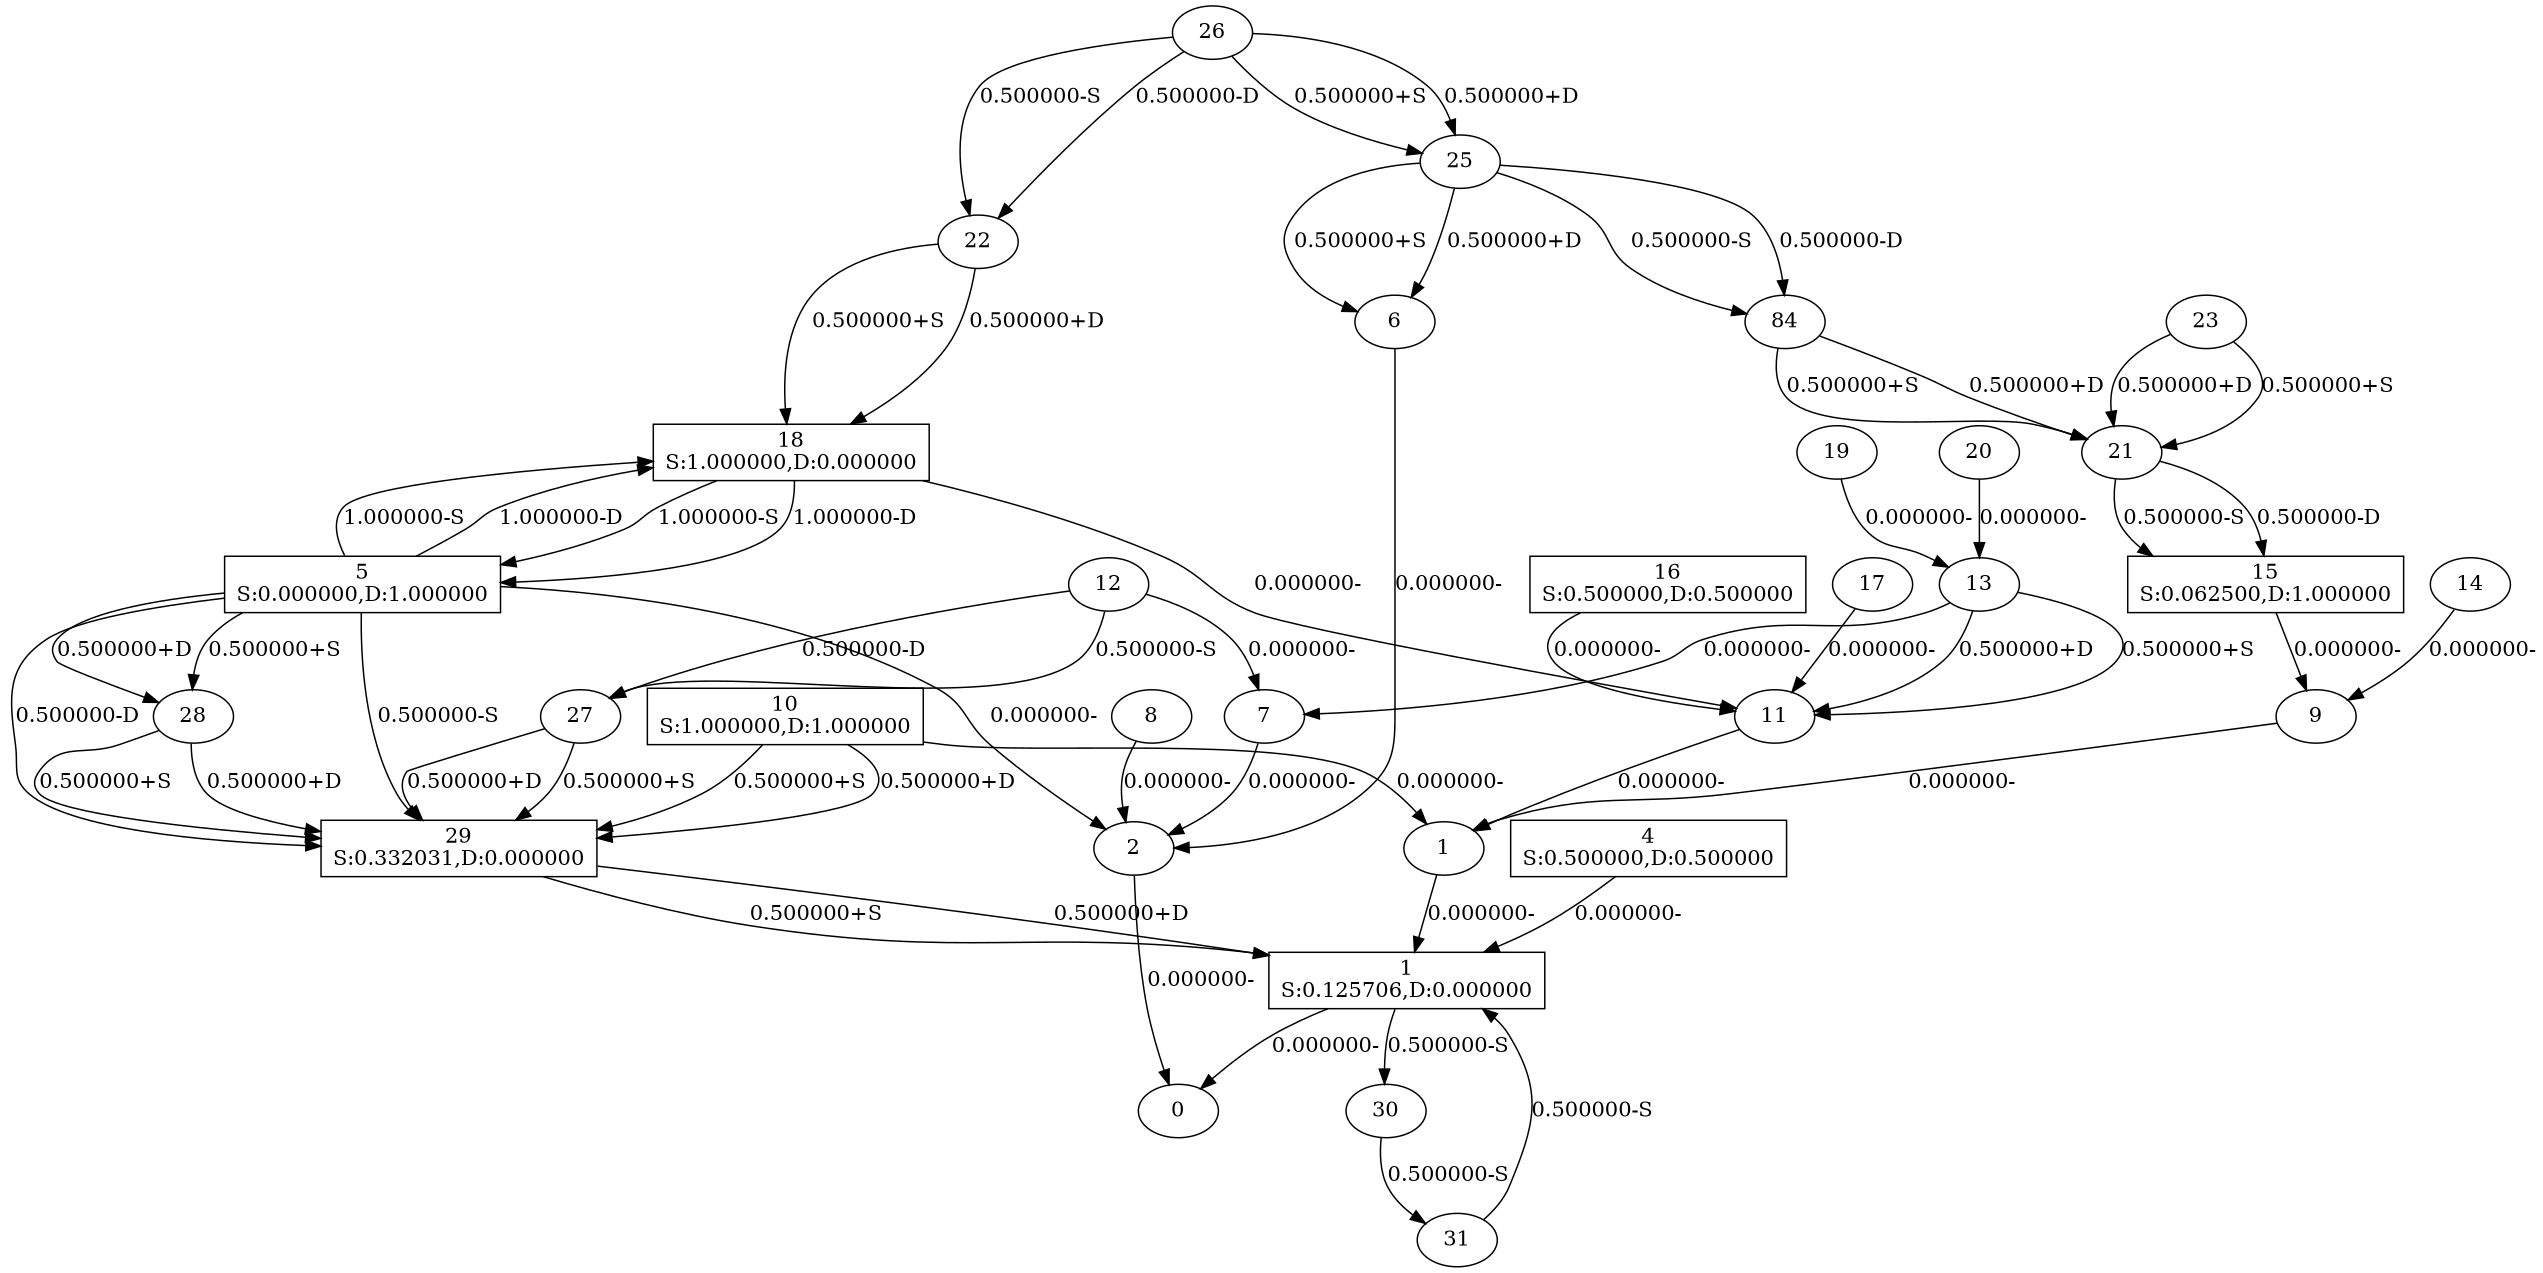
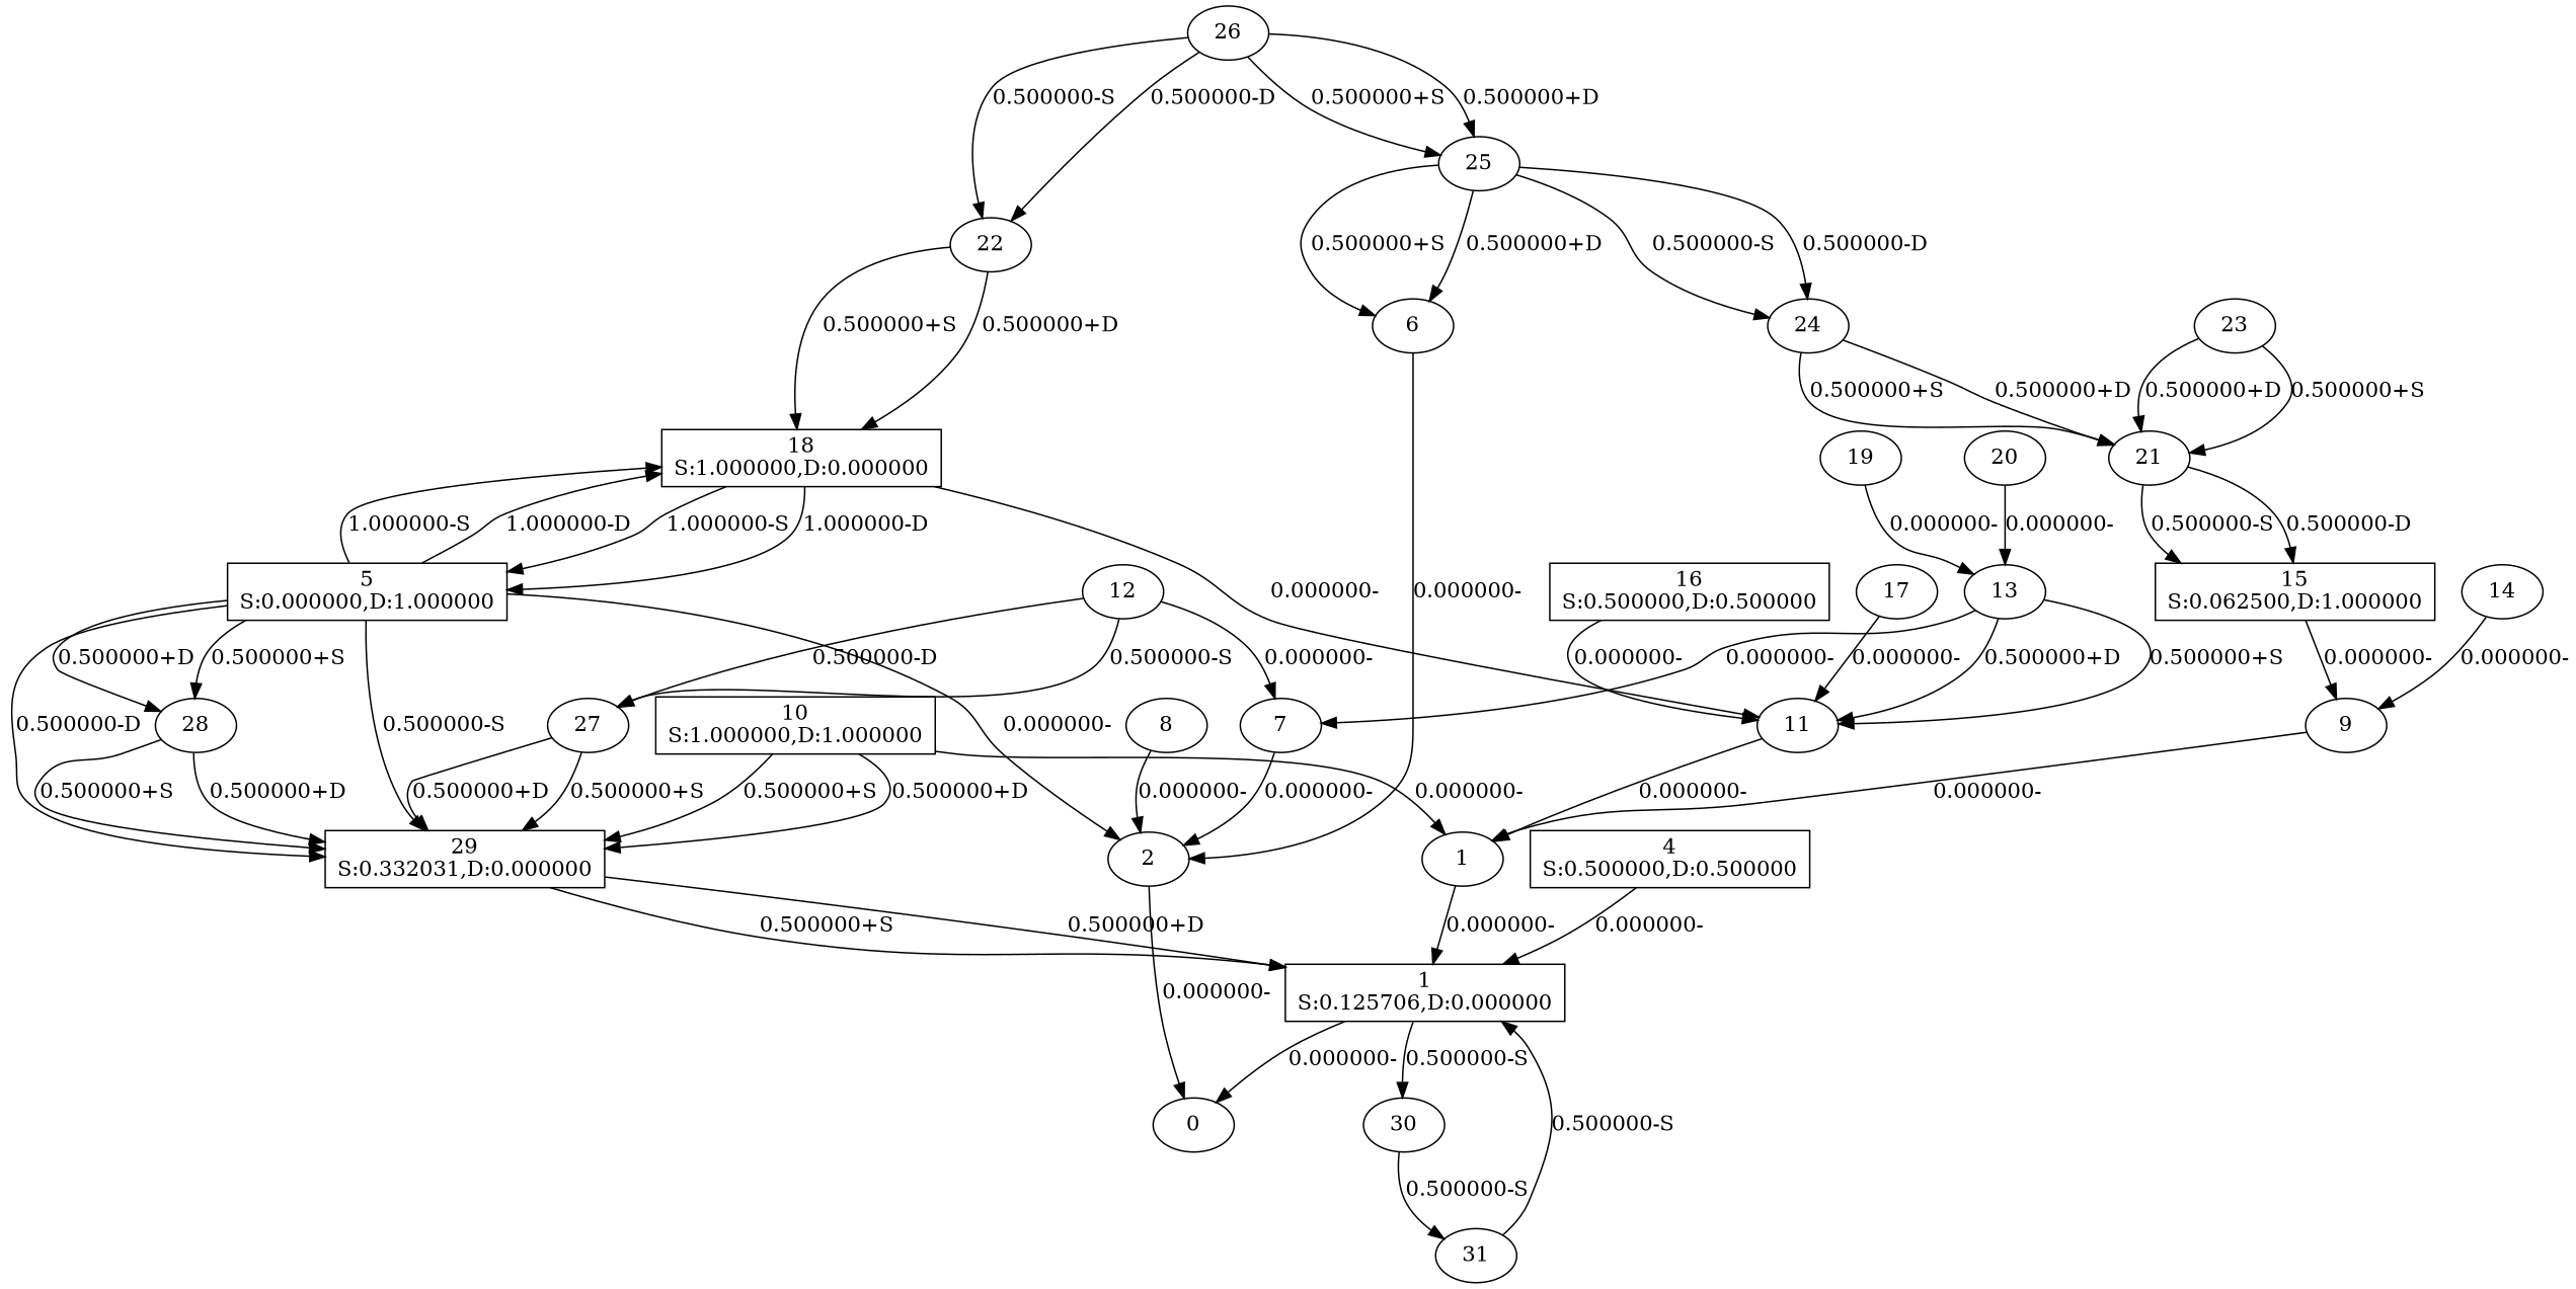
  digraph {
    n1 [label=0]
    n2 [label="1\nS:0.125706,D:0.000000" shape=box]
    n3 [label=30]
    n4 [label=31]
    n5 [label=2]
    n6 [label=1]
    n7 [label="4\nS:0.500000,D:0.500000" shape=box]
    n8 [label="5\nS:0.000000,D:1.000000" shape=box]
    n9 [label="18\nS:1.000000,D:0.000000" shape=box]
    n10 [label=28]
    n11 [label="29\nS:0.332031,D:0.000000" shape=box]
    n12 [label=11]
    n13 [label=6]
    n14 [label=7]
    n15 [label=8]
    n16 [label=9]
    n17 [label="10\nS:1.000000,D:1.000000" shape=box]
    n18 [label=12]
    n19 [label=27]
    n20 [label=13]
    n21 [label=14]
    n22 [label="15\nS:0.062500,D:1.000000" shape=box]
    n23 [label="16\nS:0.500000,D:0.500000" shape=box]
    n24 [label=17]
    n25 [label=19]
    n26 [label=20]
    n27 [label=21]
    n28 [label=22]
    n29 [label=23]
-   n30 [label=84]
+   n30 [label=24]
    n31 [label=25]
    n32 [label=26]
    n2 -> n1 [label="0.000000-"]
    n2 -> n3 [label="0.500000-S"]
    n3 -> n4 [label="0.500000-S"]
    n4 -> n2 [label="0.500000-S"]
    n5 -> n1 [label="0.000000-"]
    n6 -> n2 [label="0.000000-"]
    n7 -> n2 [label="0.000000-"]
    n8 -> n5 [label="0.000000-"]
    n8 -> n9 [label="1.000000-S"]
    n8 -> n9 [label="1.000000-D"]
    n8 -> n10 [label="0.500000+S"]
    n8 -> n10 [label="0.500000+D"]
    n8 -> n11 [label="0.500000-S"]
    n8 -> n11 [label="0.500000-D"]
    n9 -> n8 [label="1.000000-S"]
    n9 -> n8 [label="1.000000-D"]
    n9 -> n12 [label="0.000000-"]
    n10 -> n11 [label="0.500000+S"]
    n10 -> n11 [label="0.500000+D"]
    n11 -> n2 [label="0.500000+S"]
    n11 -> n2 [label="0.500000+D"]
    n12 -> n6 [label="0.000000-"]
    n13 -> n5 [label="0.000000-"]
    n14 -> n5 [label="0.000000-"]
    n15 -> n5 [label="0.000000-"]
    n16 -> n6 [label="0.000000-"]
    n17 -> n6 [label="0.000000-"]
    n17 -> n11 [label="0.500000+S"]
    n17 -> n11 [label="0.500000+D"]
    n18 -> n14 [label="0.000000-"]
    n18 -> n19 [label="0.500000-S"]
    n18 -> n19 [label="0.500000-D"]
    n19 -> n11 [label="0.500000+S"]
    n19 -> n11 [label="0.500000+D"]
    n20 -> n12 [label="0.500000+S"]
    n20 -> n12 [label="0.500000+D"]
    n20 -> n14 [label="0.000000-"]
    n21 -> n16 [label="0.000000-"]
    n22 -> n16 [label="0.000000-"]
    n23 -> n12 [label="0.000000-"]
    n24 -> n12 [label="0.000000-"]
    n25 -> n20 [label="0.000000-"]
    n26 -> n20 [label="0.000000-"]
    n27 -> n22 [label="0.500000-S"]
    n27 -> n22 [label="0.500000-D"]
    n28 -> n9 [label="0.500000+S"]
    n28 -> n9 [label="0.500000+D"]
    n29 -> n27 [label="0.500000+S"]
    n29 -> n27 [label="0.500000+D"]
    n30 -> n27 [label="0.500000+S"]
    n30 -> n27 [label="0.500000+D"]
    n31 -> n13 [label="0.500000+S"]
    n31 -> n13 [label="0.500000+D"]
    n31 -> n30 [label="0.500000-S"]
    n31 -> n30 [label="0.500000-D"]
    n32 -> n28 [label="0.500000-S"]
    n32 -> n28 [label="0.500000-D"]
    n32 -> n31 [label="0.500000+S"]
    n32 -> n31 [label="0.500000+D"]
  }
